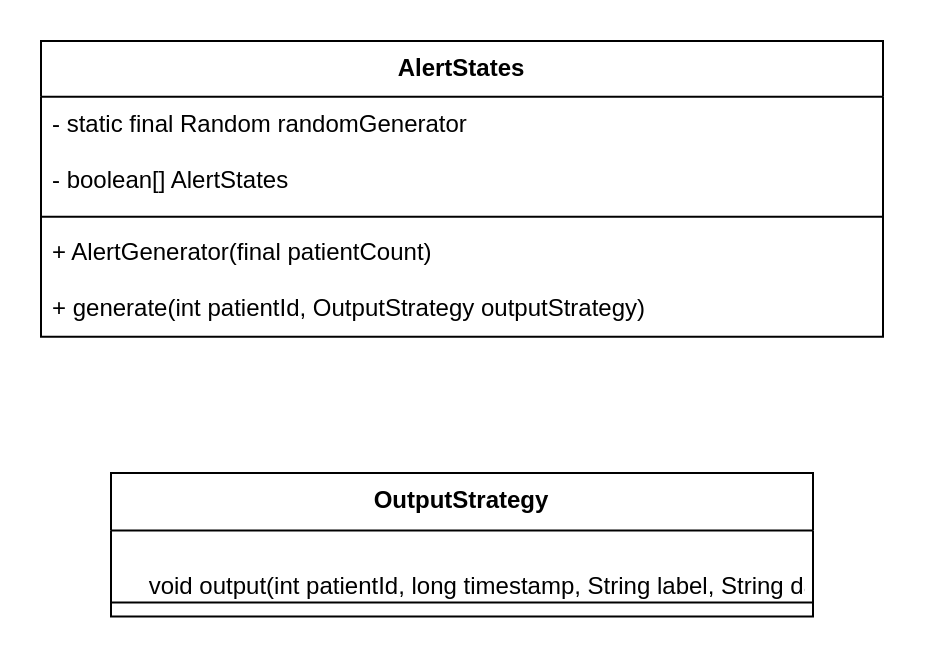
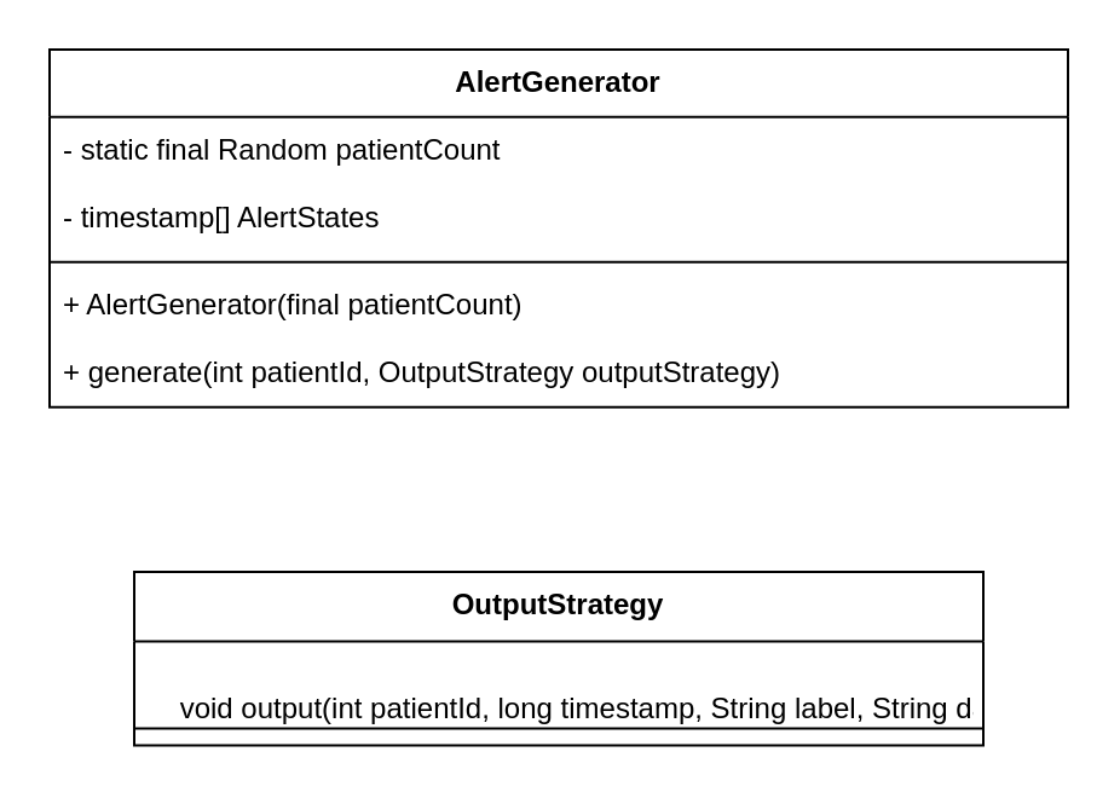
  <mxCell id="0" />
  <mxCell id="1" parent="0" />
- <mxCell id="2" value="AlertStates" style="swimlane;fontStyle=1;align=center;verticalAlign=top;childLayout=stackLayout;horizontal=1;startSize=27.9;horizontalStack=0;resizeParent=1;resizeParentMax=0;resizeLast=0;collapsible=0;marginBottom=0;" vertex="1" parent="1"><mxGeometry x="20" y="20" width="421" height="147.9" as="geometry" /></mxCell>
- <mxCell id="3" value="- static final Random randomGenerator" style="text;strokeColor=none;fillColor=none;align=left;verticalAlign=top;spacingLeft=4;spacingRight=4;overflow=hidden;rotatable=0;points=[[0,0.5],[1,0.5]];portConstraint=eastwest;" vertex="1" parent="2"><mxGeometry y="27.9" width="421" height="28" as="geometry" /></mxCell>
- <mxCell id="4" value="- boolean[] AlertStates" style="text;strokeColor=none;fillColor=none;align=left;verticalAlign=top;spacingLeft=4;spacingRight=4;overflow=hidden;rotatable=0;points=[[0,0.5],[1,0.5]];portConstraint=eastwest;" vertex="1" parent="2"><mxGeometry y="55.9" width="421" height="28" as="geometry" /></mxCell>
+ <mxCell id="2" value="AlertGenerator" style="swimlane;fontStyle=1;align=center;verticalAlign=top;childLayout=stackLayout;horizontal=1;startSize=27.9;horizontalStack=0;resizeParent=1;resizeParentMax=0;resizeLast=0;collapsible=0;marginBottom=0;" vertex="1" parent="1"><mxGeometry x="20" y="20" width="421" height="147.9" as="geometry" /></mxCell>
+ <mxCell id="3" value="- static final Random patientCount" style="text;strokeColor=none;fillColor=none;align=left;verticalAlign=top;spacingLeft=4;spacingRight=4;overflow=hidden;rotatable=0;points=[[0,0.5],[1,0.5]];portConstraint=eastwest;" vertex="1" parent="2"><mxGeometry y="27.9" width="421" height="28" as="geometry" /></mxCell>
+ <mxCell id="4" value="- timestamp[] AlertStates" style="text;strokeColor=none;fillColor=none;align=left;verticalAlign=top;spacingLeft=4;spacingRight=4;overflow=hidden;rotatable=0;points=[[0,0.5],[1,0.5]];portConstraint=eastwest;" vertex="1" parent="2"><mxGeometry y="55.9" width="421" height="28" as="geometry" /></mxCell>
  <mxCell id="5" style="line;strokeWidth=1;fillColor=none;align=left;verticalAlign=middle;spacingTop=-1;spacingLeft=3;spacingRight=3;rotatable=0;labelPosition=right;points=[];portConstraint=eastwest;strokeColor=inherit;" vertex="1" parent="2"><mxGeometry y="83.9" width="421" height="8" as="geometry" /></mxCell>
  <mxCell id="6" value="+ AlertGenerator(final patientCount)" style="text;strokeColor=none;fillColor=none;align=left;verticalAlign=top;spacingLeft=4;spacingRight=4;overflow=hidden;rotatable=0;points=[[0,0.5],[1,0.5]];portConstraint=eastwest;" vertex="1" parent="2"><mxGeometry y="91.9" width="421" height="28" as="geometry" /></mxCell>
  <mxCell id="7" value="+ generate(int patientId, OutputStrategy outputStrategy)" style="text;strokeColor=none;fillColor=none;align=left;verticalAlign=top;spacingLeft=4;spacingRight=4;overflow=hidden;rotatable=0;points=[[0,0.5],[1,0.5]];portConstraint=eastwest;" vertex="1" parent="2"><mxGeometry y="119.9" width="421" height="28" as="geometry" /></mxCell>
  <mxCell id="8" value="OutputStrategy" style="swimlane;fontStyle=1;align=center;verticalAlign=top;childLayout=stackLayout;horizontal=1;startSize=28.8;horizontalStack=0;resizeParent=1;resizeParentMax=0;resizeLast=0;collapsible=0;marginBottom=0;" vertex="1" parent="1"><mxGeometry x="55" y="236" width="351" height="71.8" as="geometry" /></mxCell>
  <mxCell id="9" value="&#10;    void output(int patientId, long timestamp, String label, String data);&#10;" style="text;strokeColor=none;fillColor=none;align=left;verticalAlign=top;spacingLeft=4;spacingRight=4;overflow=hidden;rotatable=0;points=[[0,0.5],[1,0.5]];portConstraint=eastwest;" vertex="1" parent="8"><mxGeometry y="28.8" width="351" height="29" as="geometry" /></mxCell>
  <mxCell id="10" style="line;strokeWidth=1;fillColor=none;align=left;verticalAlign=middle;spacingTop=-1;spacingLeft=3;spacingRight=3;rotatable=0;labelPosition=right;points=[];portConstraint=eastwest;strokeColor=inherit;" vertex="1" parent="8"><mxGeometry y="57.8" width="351" height="14" as="geometry" /></mxCell>
